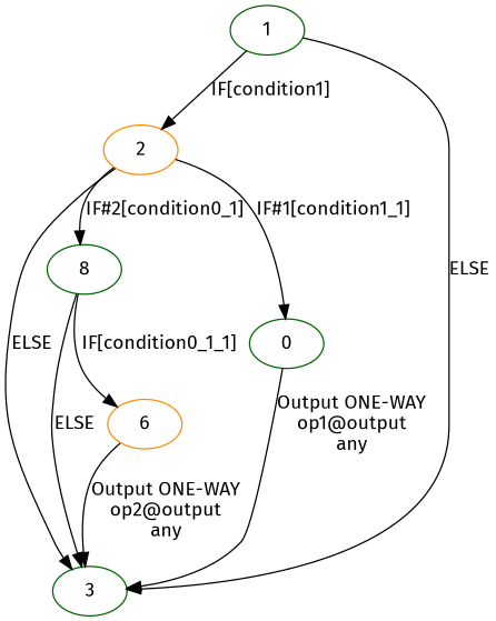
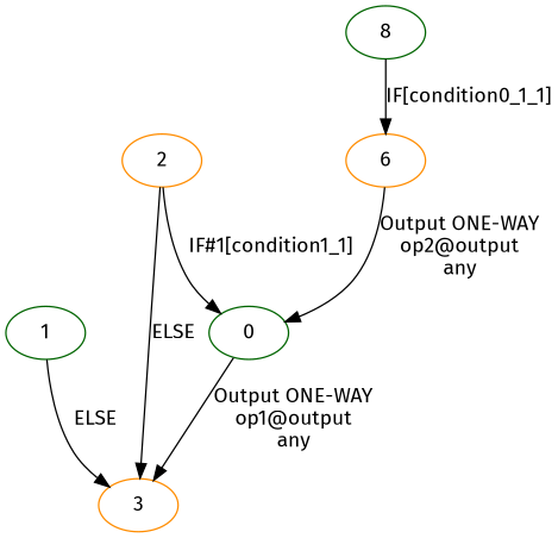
  strict digraph {
    fontname="Fira Sans"
    node [color=darkgreen fontname="Fira Sans"]
    edge [fontname="Fira Sans"]
    n1 [label=1]
    n2 [color=darkorange label=2]
-   n3 [label=3]
+   n3 [color=darkorange label=3]
    n4 [label=8]
    n5 [label=0]
    n6 [color=darkorange label=6]
-   n1 -> n2 [label="IF[condition1]"]
    n1 -> n3 [label=ELSE]
    n2 -> n3 [label=ELSE]
-   n2 -> n4 [label="IF#2[condition0_1]"]
    n2 -> n5 [label="IF#1[condition1_1]"]
-   n4 -> n3 [label=ELSE]
    n4 -> n6 [label="IF[condition0_1_1]"]
    n5 -> n3 [label="Output ONE-WAY\nop1@output\nany"]
-   n6 -> n3 [label="Output ONE-WAY\nop2@output\nany"]
+   n6 -> n5 [label="Output ONE-WAY\nop2@output\nany"]
  }
